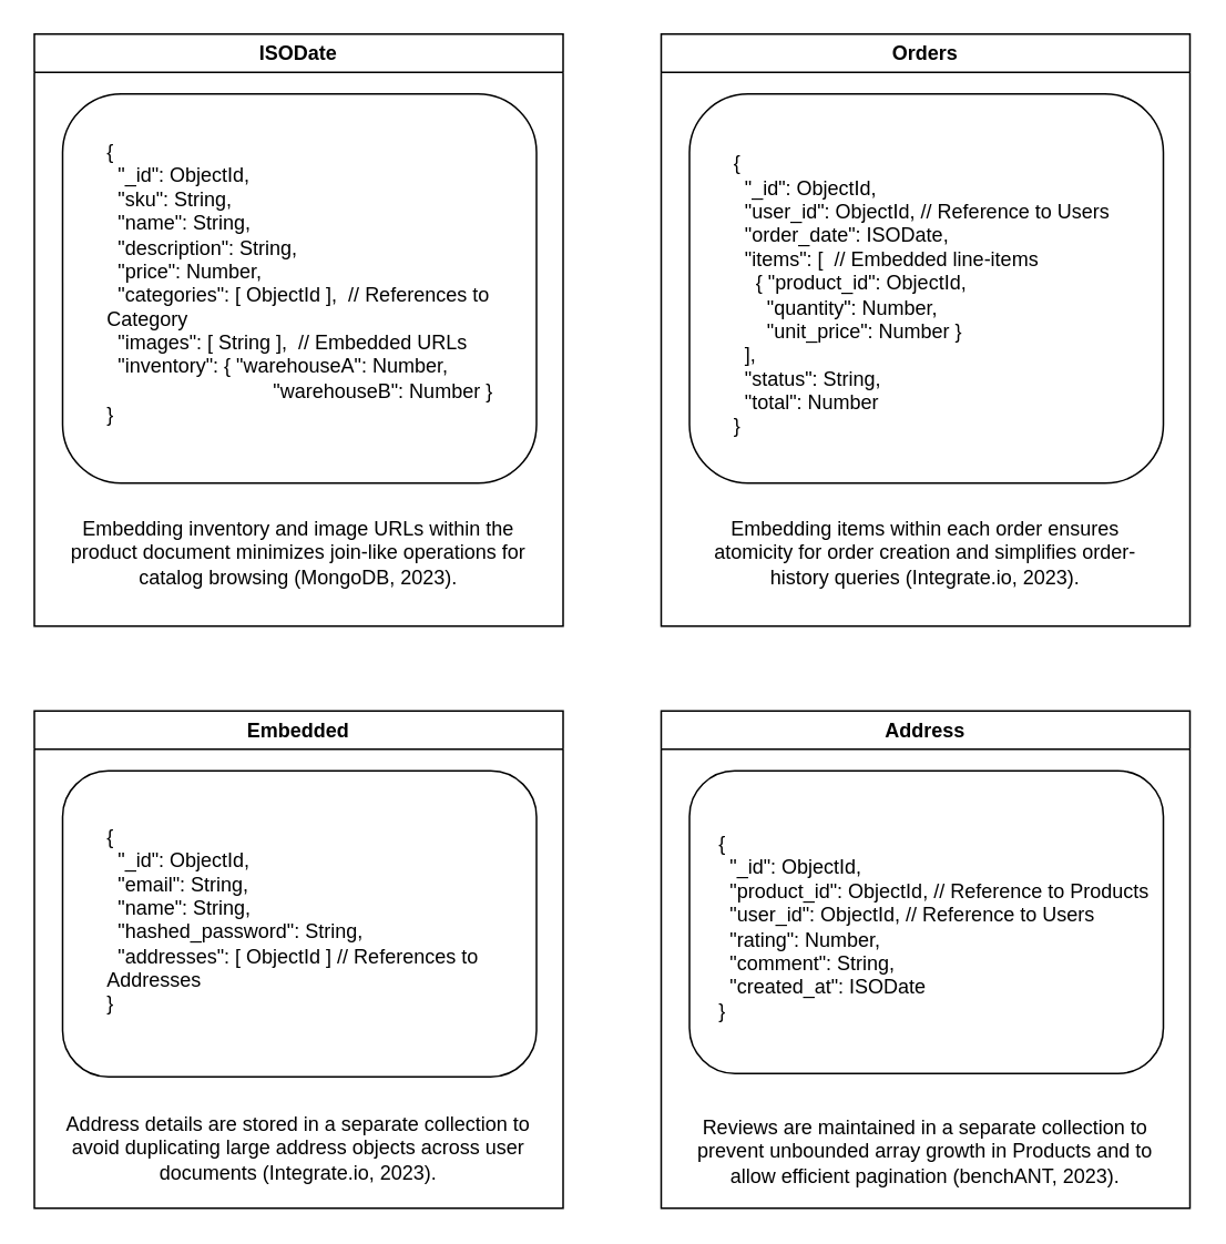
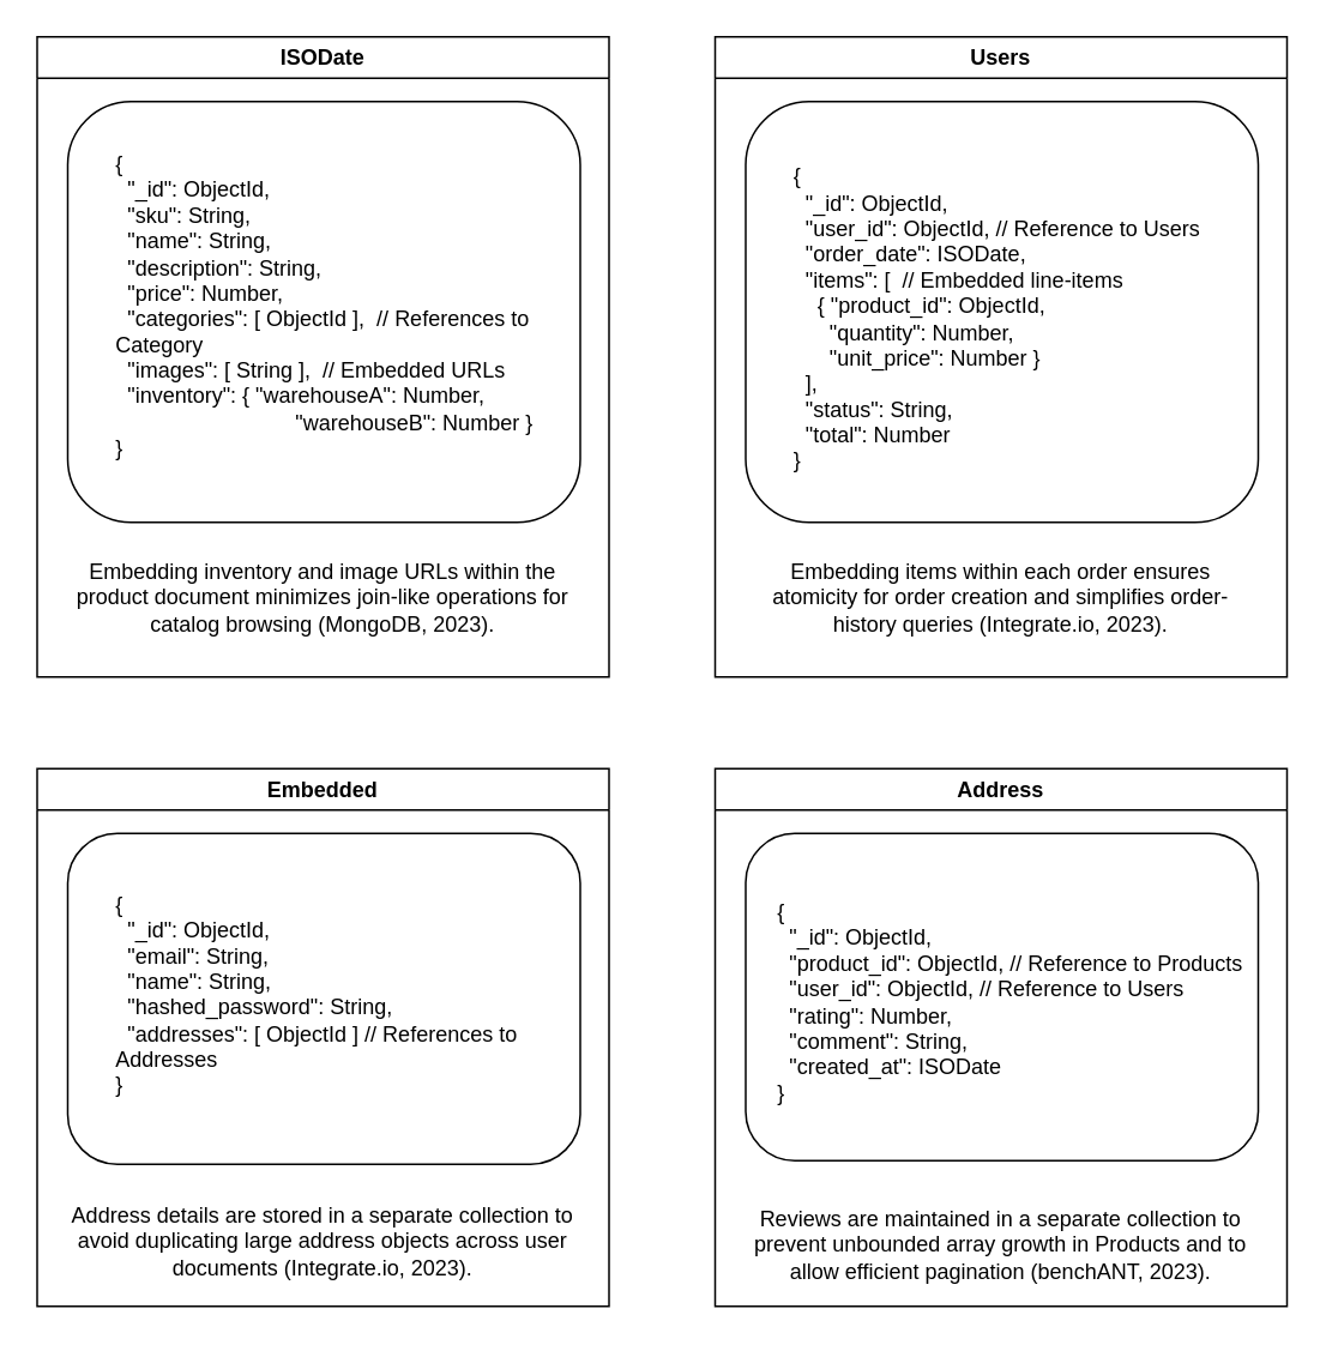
  <mxCell id="0" />
  <mxCell id="1" parent="0" />
  <mxCell id="2" value="ISODate" style="swimlane;whiteSpace=wrap;html=1;" parent="1" vertex="1"><mxGeometry x="20" y="20" width="318" height="356" as="geometry" /></mxCell>
  <mxCell id="3" value="" style="rounded=1;whiteSpace=wrap;html=1;" parent="2" vertex="1"><mxGeometry x="17" y="36" width="285" height="234" as="geometry" /></mxCell>
  <mxCell id="4" value="&lt;div&gt;{&lt;/div&gt;&lt;div&gt;&amp;nbsp; &quot;_id&quot;: ObjectId,&lt;/div&gt;&lt;div&gt;&amp;nbsp; &quot;sku&quot;: String,&lt;/div&gt;&lt;div&gt;&amp;nbsp; &quot;name&quot;: String,&lt;/div&gt;&lt;div&gt;&amp;nbsp; &quot;description&quot;: String,&lt;/div&gt;&lt;div&gt;&amp;nbsp; &quot;price&quot;: Number,&lt;/div&gt;&lt;div&gt;&amp;nbsp; &quot;categories&quot;: [ ObjectId ],&amp;nbsp; // References to Category&lt;/div&gt;&lt;div&gt;&amp;nbsp; &quot;images&quot;: [ String ],&amp;nbsp; // Embedded URLs&lt;/div&gt;&lt;div&gt;&amp;nbsp; &quot;inventory&quot;: { &quot;warehouseA&quot;: Number,&amp;nbsp;&lt;/div&gt;&lt;div&gt;&amp;nbsp; &amp;nbsp; &amp;nbsp; &amp;nbsp; &amp;nbsp; &amp;nbsp; &amp;nbsp; &amp;nbsp; &amp;nbsp; &amp;nbsp; &amp;nbsp; &amp;nbsp; &amp;nbsp; &amp;nbsp; &amp;nbsp; &quot;warehouseB&quot;: Number }&lt;/div&gt;&lt;div&gt;}&lt;/div&gt;&lt;div&gt;&lt;br&gt;&lt;/div&gt;" style="text;html=1;align=left;verticalAlign=middle;whiteSpace=wrap;rounded=0;" parent="2" vertex="1"><mxGeometry x="42" y="63" width="246" height="188" as="geometry" /></mxCell>
  <mxCell id="5" value="Embedding inventory and image URLs within the product document minimizes join‐like operations for catalog browsing (MongoDB, 2023)." style="text;html=1;align=center;verticalAlign=middle;whiteSpace=wrap;rounded=0;" parent="2" vertex="1"><mxGeometry x="17" y="285" width="284" height="54" as="geometry" /></mxCell>
- <mxCell id="6" value="Orders" style="swimlane;whiteSpace=wrap;html=1;" parent="1" vertex="1"><mxGeometry x="397" y="20" width="318" height="356" as="geometry" /></mxCell>
+ <mxCell id="6" value="Users" style="swimlane;whiteSpace=wrap;html=1;" parent="1" vertex="1"><mxGeometry x="397" y="20" width="318" height="356" as="geometry" /></mxCell>
  <mxCell id="7" value="" style="rounded=1;whiteSpace=wrap;html=1;" parent="6" vertex="1"><mxGeometry x="17" y="36" width="285" height="234" as="geometry" /></mxCell>
  <mxCell id="8" value="&lt;div&gt;&lt;div&gt;{&lt;/div&gt;&lt;div&gt;&amp;nbsp; &quot;_id&quot;: ObjectId,&lt;/div&gt;&lt;div&gt;&amp;nbsp; &quot;user_id&quot;: ObjectId, // Reference to Users&lt;/div&gt;&lt;div&gt;&amp;nbsp; &quot;order_date&quot;: ISODate,&lt;/div&gt;&lt;div&gt;&amp;nbsp; &quot;items&quot;: [&amp;nbsp; // Embedded line‐items&lt;/div&gt;&lt;div&gt;&amp;nbsp; &amp;nbsp; { &quot;product_id&quot;: ObjectId,&lt;/div&gt;&lt;div&gt;&amp;nbsp; &amp;nbsp; &amp;nbsp; &quot;quantity&quot;: Number,&lt;/div&gt;&lt;div&gt;&amp;nbsp; &amp;nbsp; &amp;nbsp; &quot;unit_price&quot;: Number }&lt;/div&gt;&lt;div&gt;&amp;nbsp; ],&lt;/div&gt;&lt;div&gt;&amp;nbsp; &quot;status&quot;: String,&lt;/div&gt;&lt;div&gt;&amp;nbsp; &quot;total&quot;: Number&lt;/div&gt;&lt;div&gt;}&lt;/div&gt;&lt;/div&gt;" style="text;html=1;align=left;verticalAlign=middle;whiteSpace=wrap;rounded=0;" parent="6" vertex="1"><mxGeometry x="42" y="63" width="246" height="188" as="geometry" /></mxCell>
  <mxCell id="9" value="Embedding items within each order ensures atomicity for order creation and simplifies order‐history queries (Integrate.io, 2023)." style="text;html=1;align=center;verticalAlign=middle;whiteSpace=wrap;rounded=0;" parent="6" vertex="1"><mxGeometry x="17" y="285" width="284" height="54" as="geometry" /></mxCell>
  <mxCell id="10" value="Embedded" style="swimlane;whiteSpace=wrap;html=1;" parent="1" vertex="1"><mxGeometry x="20" y="427" width="318" height="299" as="geometry" /></mxCell>
  <mxCell id="11" value="" style="rounded=1;whiteSpace=wrap;html=1;" parent="10" vertex="1"><mxGeometry x="17" y="36" width="285" height="184" as="geometry" /></mxCell>
  <mxCell id="12" value="&lt;div&gt;&lt;div&gt;{&lt;/div&gt;&lt;div&gt;&amp;nbsp; &quot;_id&quot;: ObjectId,&lt;/div&gt;&lt;div&gt;&amp;nbsp; &quot;email&quot;: String,&lt;/div&gt;&lt;div&gt;&amp;nbsp; &quot;name&quot;: String,&lt;/div&gt;&lt;div&gt;&amp;nbsp; &quot;hashed_password&quot;: String,&lt;/div&gt;&lt;div&gt;&amp;nbsp; &quot;addresses&quot;: [ ObjectId ] // References to Addresses&lt;/div&gt;&lt;div&gt;}&lt;/div&gt;&lt;/div&gt;&lt;div&gt;&lt;br&gt;&lt;/div&gt;" style="text;html=1;align=left;verticalAlign=middle;whiteSpace=wrap;rounded=0;" parent="10" vertex="1"><mxGeometry x="42" y="39" width="274" height="188" as="geometry" /></mxCell>
  <mxCell id="13" value="Address details are stored in a separate collection to avoid duplicating large address objects across user documents (Integrate.io, 2023)." style="text;html=1;align=center;verticalAlign=middle;whiteSpace=wrap;rounded=0;" parent="10" vertex="1"><mxGeometry x="17" y="236" width="284" height="54" as="geometry" /></mxCell>
  <mxCell id="14" value="Address" style="swimlane;whiteSpace=wrap;html=1;" parent="1" vertex="1"><mxGeometry x="397" y="427" width="318" height="299" as="geometry" /></mxCell>
  <mxCell id="15" value="" style="rounded=1;whiteSpace=wrap;html=1;" parent="14" vertex="1"><mxGeometry x="17" y="36" width="285" height="182" as="geometry" /></mxCell>
  <mxCell id="16" value="&lt;div&gt;&lt;div&gt;&lt;div&gt;{&lt;/div&gt;&lt;div&gt;&amp;nbsp; &quot;_id&quot;: ObjectId,&lt;/div&gt;&lt;div&gt;&amp;nbsp; &quot;product_id&quot;: ObjectId, // Reference to Products&lt;/div&gt;&lt;div&gt;&amp;nbsp; &quot;user_id&quot;: ObjectId, // Reference to Users&lt;/div&gt;&lt;div&gt;&amp;nbsp; &quot;rating&quot;: Number,&lt;/div&gt;&lt;div&gt;&amp;nbsp; &quot;comment&quot;: String,&lt;/div&gt;&lt;div&gt;&amp;nbsp; &quot;created_at&quot;: ISODate&lt;/div&gt;&lt;div&gt;}&lt;/div&gt;&lt;/div&gt;&lt;/div&gt;" style="text;html=1;align=left;verticalAlign=middle;whiteSpace=wrap;rounded=0;" parent="14" vertex="1"><mxGeometry x="33" y="36" width="262" height="188" as="geometry" /></mxCell>
  <mxCell id="17" value="Reviews are maintained in a separate collection to prevent unbounded array growth in Products and to allow efficient pagination (benchANT, 2023)." style="text;html=1;align=center;verticalAlign=middle;whiteSpace=wrap;rounded=0;" parent="14" vertex="1"><mxGeometry x="17" y="238" width="284" height="54" as="geometry" /></mxCell>
